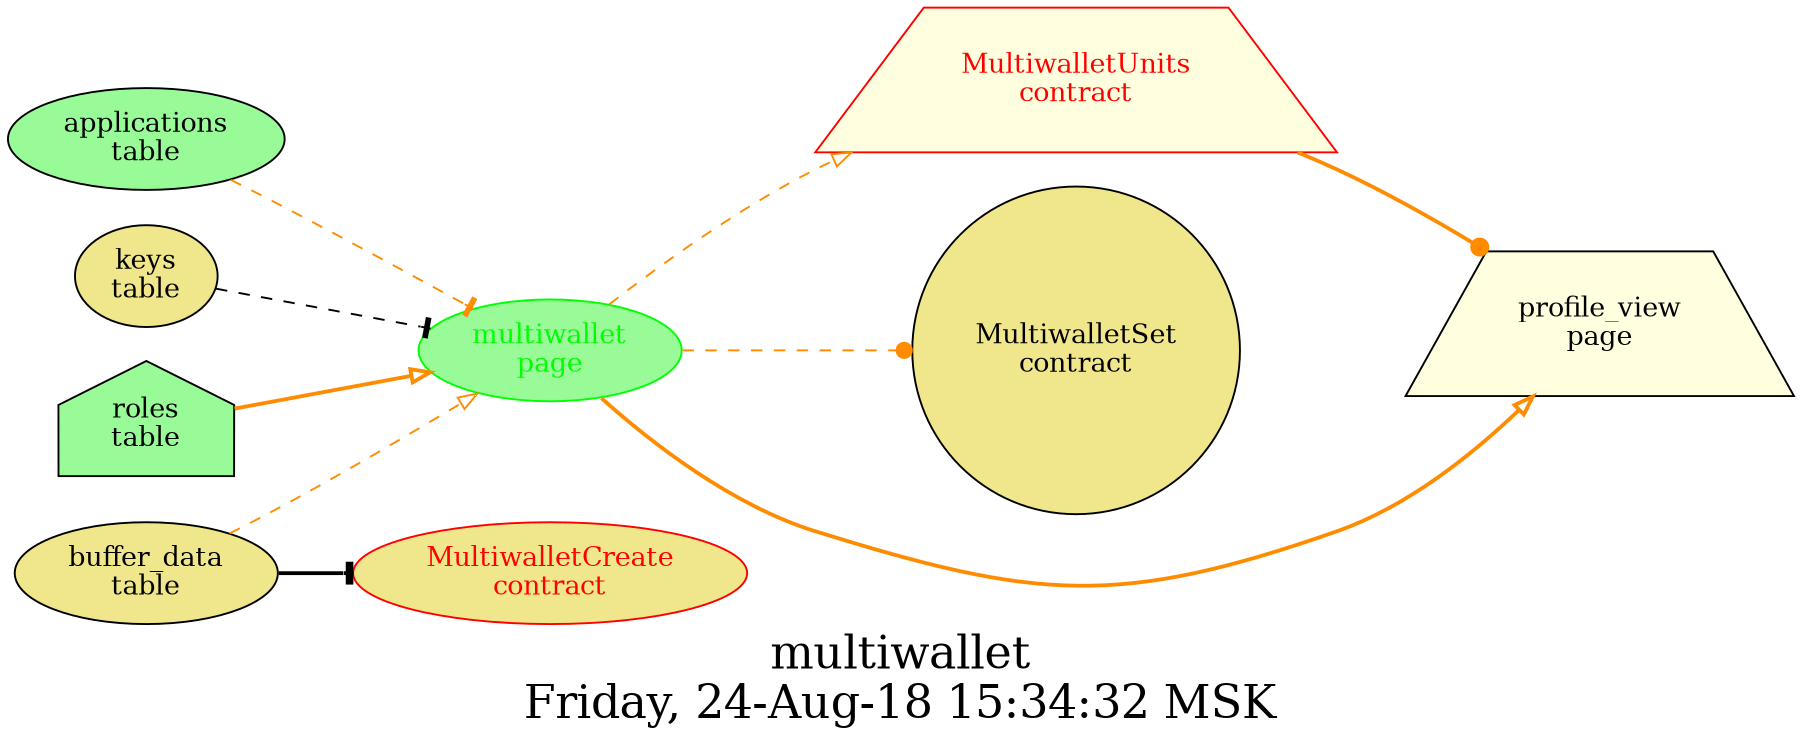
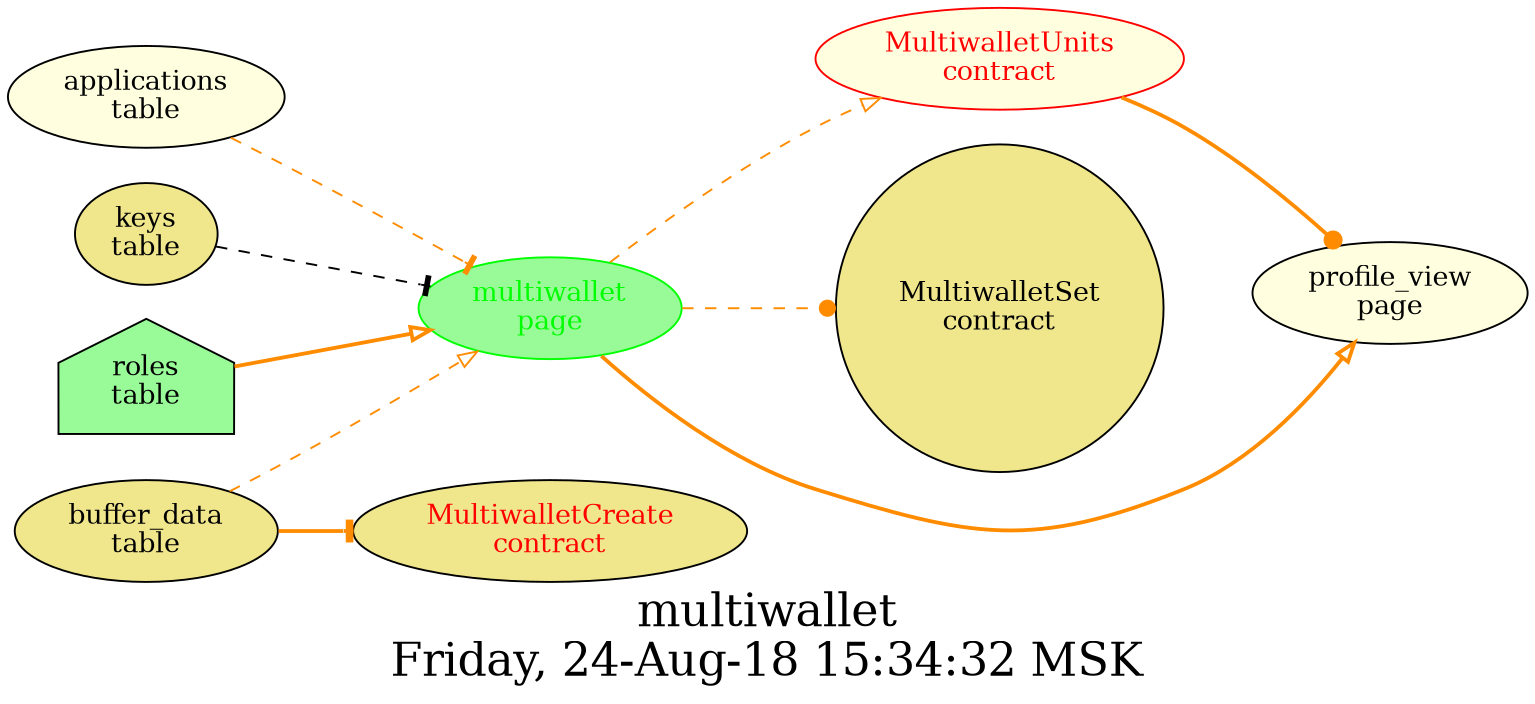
  digraph {
    fontsize=24
    label="multiwallet\nFriday, 24-Aug-18 15:34:32 MSK"
    nojustify=true
    ordering=out
    rankdir=LR
    node [fillcolor=khaki shape=ellipse style=filled]
    edge [arrowhead=onormal color=darkorange style=dashed]
    "multiwallet\npage" [color=green fillcolor=palegreen fontcolor=green group=pages]
-   "MultiwalletUnits\ncontract" [color=red fillcolor=lightyellow fontcolor=red group=contracts shape=trapezium]
+   "MultiwalletUnits\ncontract" [color=red fillcolor=lightyellow fontcolor=red group=contracts]
    "MultiwalletSet\ncontract" [shape=circle]
-   "profile_view\npage" [fillcolor=lightyellow shape=trapezium]
+   "profile_view\npage" [fillcolor=lightyellow]
    "buffer_data\ntable"
-   "MultiwalletCreate\ncontract" [color=red fontcolor=red group=contracts]
-   "applications\ntable" [fillcolor=palegreen]
+   "MultiwalletCreate\ncontract" [color=black fontcolor=red group=contracts]
+   "applications\ntable" [fillcolor=lightyellow]
    "keys\ntable"
    "roles\ntable" [fillcolor=palegreen shape=house]
    "multiwallet\npage" -> "MultiwalletUnits\ncontract"
    "multiwallet\npage" -> "MultiwalletSet\ncontract" [arrowhead=dot]
    "multiwallet\npage" -> "profile_view\npage" [style=bold]
    "MultiwalletUnits\ncontract" -> "profile_view\npage" [arrowhead=dot style=bold]
    "buffer_data\ntable" -> "multiwallet\npage"
-   "buffer_data\ntable" -> "MultiwalletCreate\ncontract" [arrowhead=tee color=black style=bold]
+   "buffer_data\ntable" -> "MultiwalletCreate\ncontract" [arrowhead=tee style=bold]
    "applications\ntable" -> "multiwallet\npage" [arrowhead=tee]
    "keys\ntable" -> "multiwallet\npage" [arrowhead=tee color=black]
    "roles\ntable" -> "multiwallet\npage" [style=bold]
  }
